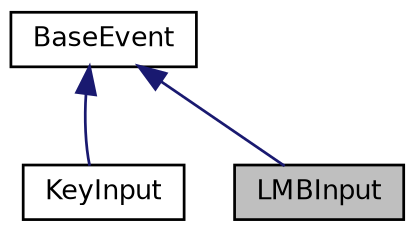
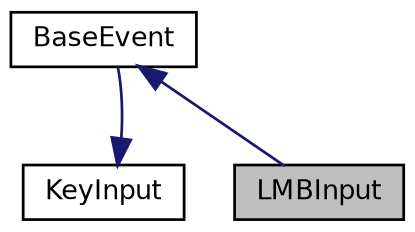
  digraph {
    node [color=black fillcolor=white fontname=Helvetica fontsize=10 shape=record style=filled]
    edge [color=midnightblue dir=back fontname=Helvetica fontsize=10 labelfontname=Helvetica labelfontsize=10 style=solid]
    n1 [fillcolor=grey75 fontcolor=black height=0.2 label=LMBInput width=0.4]
    n2 [height=0.2 label=KeyInput width=0.4]
    n3 [height=0.2 label=BaseEvent width=0.4]
    n3 -> n1
-   n3 -> n2
+   n2 -> n3
  }
